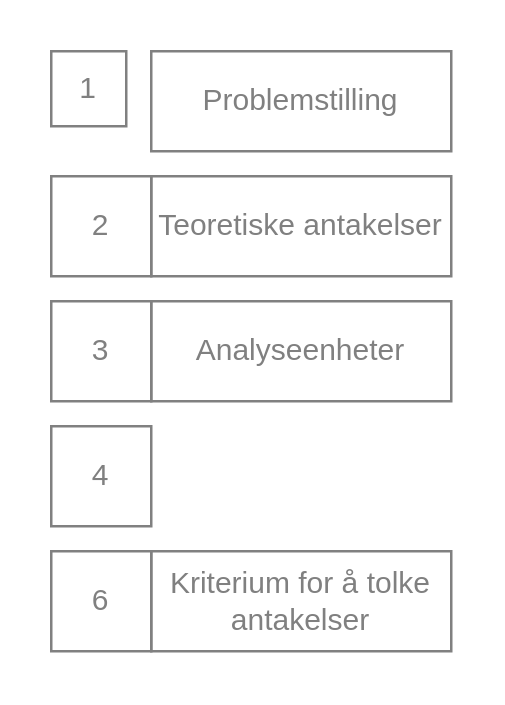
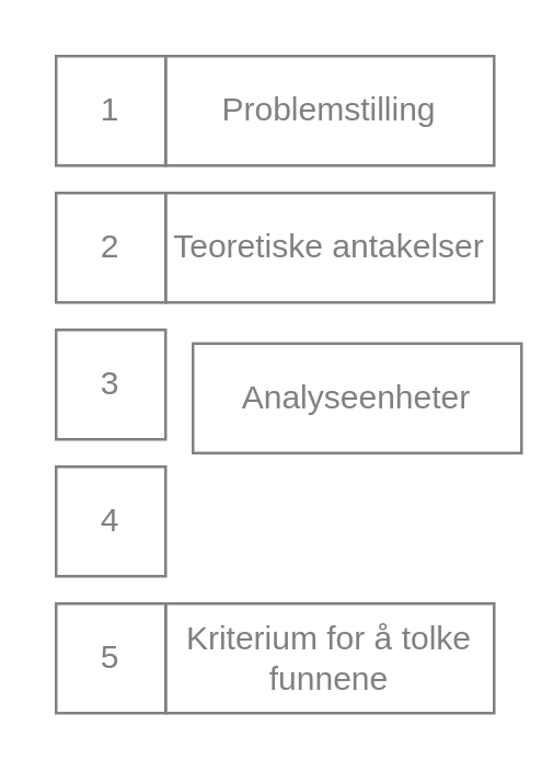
  <mxCell id="0" />
  <mxCell id="1" parent="0" />
  <mxCell id="2" value="Problemstilling" style="rounded=0;whiteSpace=wrap;html=1;fontColor=#808080;strokeColor=#808080;" vertex="1" parent="1"><mxGeometry x="60" y="20" width="120" height="40" as="geometry" /></mxCell>
  <mxCell id="3" value="Teoretiske antakelser" style="rounded=0;whiteSpace=wrap;html=1;fontColor=#808080;strokeColor=#808080;" vertex="1" parent="1"><mxGeometry x="60" y="70" width="120" height="40" as="geometry" /></mxCell>
- <mxCell id="4" value="Analyseenheter" style="rounded=0;whiteSpace=wrap;html=1;fontColor=#808080;strokeColor=#808080;" vertex="1" parent="1"><mxGeometry x="60" y="120" width="120" height="40" as="geometry" /></mxCell>
- <mxCell id="5" value="Kriterium for å tolke antakelser" style="rounded=0;whiteSpace=wrap;html=1;fontColor=#808080;strokeColor=#808080;" vertex="1" parent="1"><mxGeometry x="60" y="220" width="120" height="40" as="geometry" /></mxCell>
- <mxCell id="6" value="1" style="rounded=0;whiteSpace=wrap;html=1;fontColor=#808080;strokeColor=#808080;" vertex="1" parent="1"><mxGeometry x="20" y="20" width="30" height="30" as="geometry" /></mxCell>
+ <mxCell id="4" value="Analyseenheter" style="rounded=0;whiteSpace=wrap;html=1;fontColor=#808080;strokeColor=#808080;" vertex="1" parent="1"><mxGeometry x="70" y="125" width="120" height="40" as="geometry" /></mxCell>
+ <mxCell id="5" value="Kriterium for å tolke funnene" style="rounded=0;whiteSpace=wrap;html=1;fontColor=#808080;strokeColor=#808080;" vertex="1" parent="1"><mxGeometry x="60" y="220" width="120" height="40" as="geometry" /></mxCell>
+ <mxCell id="6" value="1" style="rounded=0;whiteSpace=wrap;html=1;fontColor=#808080;strokeColor=#808080;" vertex="1" parent="1"><mxGeometry x="20" y="20" width="40" height="40" as="geometry" /></mxCell>
  <mxCell id="7" value="2" style="rounded=0;whiteSpace=wrap;html=1;fontColor=#808080;strokeColor=#808080;" vertex="1" parent="1"><mxGeometry x="20" y="70" width="40" height="40" as="geometry" /></mxCell>
  <mxCell id="8" value="3" style="rounded=0;whiteSpace=wrap;html=1;fontColor=#808080;strokeColor=#808080;" vertex="1" parent="1"><mxGeometry x="20" y="120" width="40" height="40" as="geometry" /></mxCell>
  <mxCell id="9" value="4" style="rounded=0;whiteSpace=wrap;html=1;fontColor=#808080;strokeColor=#808080;" vertex="1" parent="1"><mxGeometry x="20" y="170" width="40" height="40" as="geometry" /></mxCell>
- <mxCell id="10" value="6" style="rounded=0;whiteSpace=wrap;html=1;fontColor=#808080;strokeColor=#808080;" vertex="1" parent="1"><mxGeometry x="20" y="220" width="40" height="40" as="geometry" /></mxCell>
+ <mxCell id="10" value="5" style="rounded=0;whiteSpace=wrap;html=1;fontColor=#808080;strokeColor=#808080;" vertex="1" parent="1"><mxGeometry x="20" y="220" width="40" height="40" as="geometry" /></mxCell>
